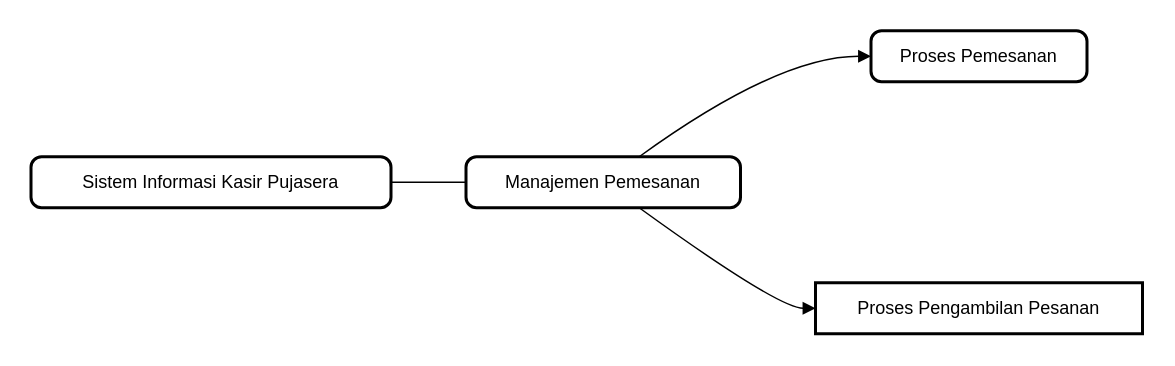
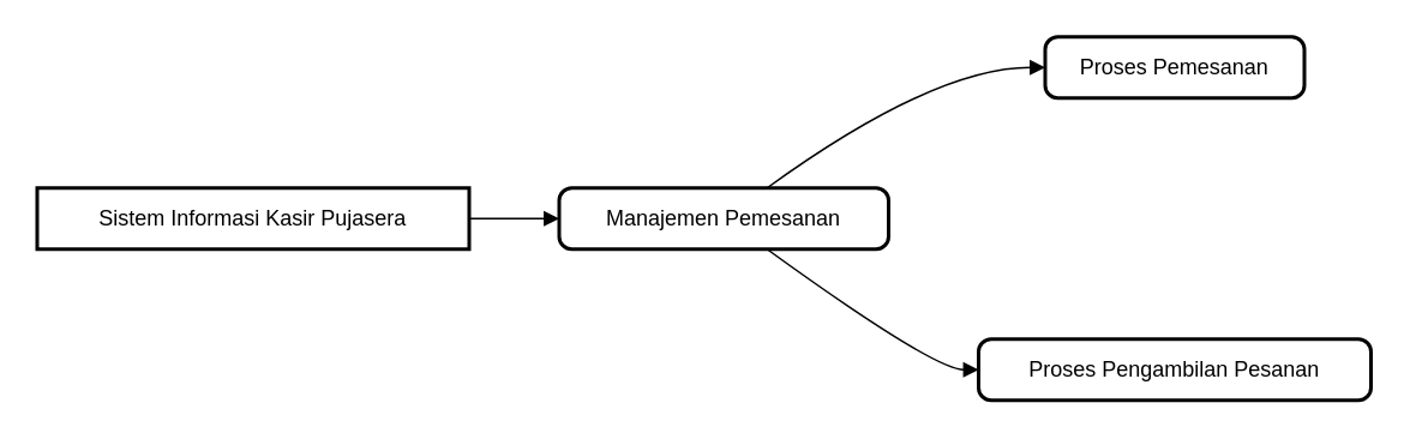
  <mxCell id="0" />
  <mxCell id="1" parent="0" />
- <mxCell id="2" value="Sistem Informasi Kasir Pujasera" style="rounded=1;absoluteArcSize=1;arcSize=14;whiteSpace=wrap;strokeWidth=2;" vertex="1" parent="1"><mxGeometry y="104" width="240" height="34" as="geometry" x="20" /></mxCell>
+ <mxCell id="2" value="Sistem Informasi Kasir Pujasera" style="absoluteArcSize=1;arcSize=14;whiteSpace=wrap;strokeWidth=2;rounded=0;" vertex="1" parent="1"><mxGeometry y="104" width="240" height="34" as="geometry" x="20" /></mxCell>
  <mxCell id="3" value="Manajemen Pemesanan" style="rounded=1;absoluteArcSize=1;arcSize=14;whiteSpace=wrap;strokeWidth=2;" vertex="1" parent="1"><mxGeometry x="310" y="104" width="183" height="34" as="geometry" /></mxCell>
  <mxCell id="4" value="Proses Pemesanan" style="rounded=1;absoluteArcSize=1;arcSize=14;whiteSpace=wrap;strokeWidth=2;" vertex="1" parent="1"><mxGeometry x="580" width="144" height="34" as="geometry" y="20" /></mxCell>
- <mxCell id="5" value="Proses Pengambilan Pesanan" style="absoluteArcSize=1;arcSize=14;whiteSpace=wrap;strokeWidth=2;rounded=0;" vertex="1" parent="1"><mxGeometry x="543" y="188" width="218" height="34" as="geometry" /></mxCell>
- <mxCell id="6" value="" style="curved=1;startArrow=none;endArrow=none;exitX=1.002;exitY=0.5;entryX=0.002;entryY=0.5;" edge="1" parent="1" source="2" target="3"><mxGeometry relative="1" as="geometry"><Array as="points" /></mxGeometry></mxCell>
+ <mxCell id="5" value="Proses Pengambilan Pesanan" style="rounded=1;absoluteArcSize=1;arcSize=14;whiteSpace=wrap;strokeWidth=2;" vertex="1" parent="1"><mxGeometry x="543" y="188" width="218" height="34" as="geometry" /></mxCell>
+ <mxCell id="6" value="" style="curved=1;startArrow=none;endArrow=block;exitX=1.002;exitY=0.5;entryX=0.002;entryY=0.5;" edge="1" parent="1" source="2" target="3"><mxGeometry relative="1" as="geometry"><Array as="points" /></mxGeometry></mxCell>
  <mxCell id="7" value="" style="curved=1;startArrow=none;endArrow=block;exitX=0.631;exitY=0;entryX=0.001;entryY=0.5;" edge="1" parent="1" source="3" target="4"><mxGeometry relative="1" as="geometry"><Array as="points"><mxPoint x="518" y="37" /></Array></mxGeometry></mxCell>
  <mxCell id="8" value="" style="curved=1;startArrow=none;endArrow=block;exitX=0.631;exitY=1;entryX=0.002;entryY=0.5;" edge="1" parent="1" source="3" target="5"><mxGeometry relative="1" as="geometry"><Array as="points"><mxPoint x="518" y="205" /></Array></mxGeometry></mxCell>
